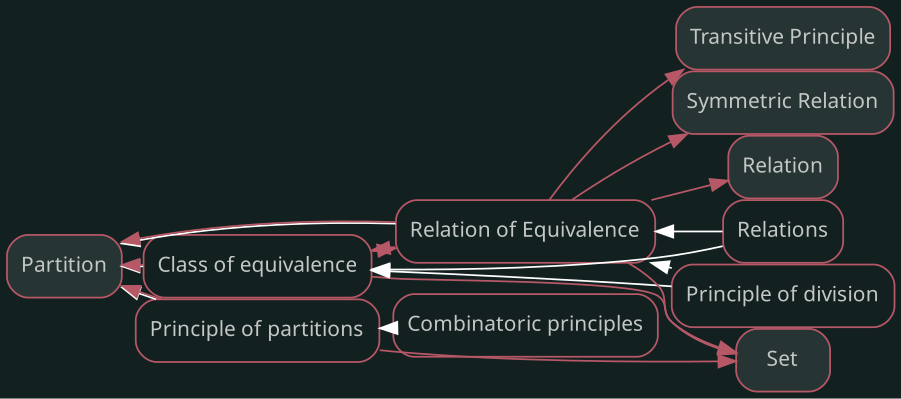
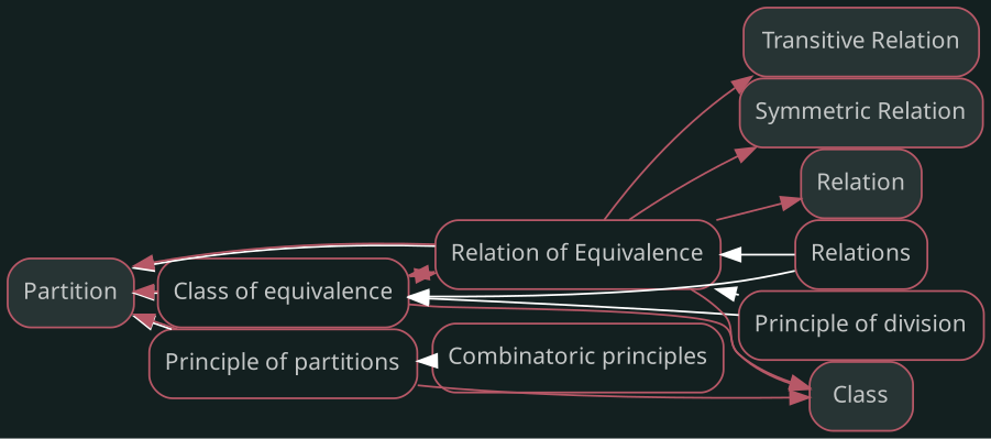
  digraph {
    bgcolor="#132020"
    nodesep=0
    rankdir=LR
    ranksep=0
    node [color="#b75867" fillcolor="#FFFFFF" fontcolor="#c4c7c7" fontname=sans fontsize="12px" labelfontname=sans shape=rectangle style=rounded]
    edge [color="#b75867"]
    n1 [fillcolor="#273434" label=Partition style="rounded,filled"]
    n2 [label="Class of equivalence"]
    n3 [label="Relation of Equivalence"]
    n4 [label="Principle of partitions"]
-   n5 [fillcolor="#273434" label=Set style="rounded,filled"]
+   n5 [fillcolor="#273434" label=Class style="rounded,filled"]
    n6 [label="Principle of division"]
    n7 [label=Relations]
-   n8 [fillcolor="#273434" label="Transitive Principle" style="rounded,filled"]
+   n8 [fillcolor="#273434" label="Transitive Relation" style="rounded,filled"]
    n9 [fillcolor="#273434" label="Symmetric Relation" style="rounded,filled"]
    n10 [fillcolor="#273434" label=Relation style="rounded,filled"]
    n11 [label="Combinatoric principles"]
    subgraph sub_1 {
    }
    subgraph sub_2 {
      n1
      n2
      n3
      n4
    }
    subgraph sub_3 {
      n1
      n2
      n3
      n5
    }
    subgraph sub_4 {
      n2
      n6
      n7
    }
    subgraph sub_5 {
      n1
      n2
      n3
      n5
      n8
      n9
      n10
    }
    subgraph sub_6 {
      n3
      n6
      n7
    }
    subgraph sub_7 {
      n1
      n4
      n5
    }
    subgraph sub_8 {
      n4
      n11
    }
    n1 -> n2 [color="#FFFFFF" dir=back]
    n1 -> n3 [color="#FFFFFF" dir=back]
    n1 -> n4 [color="#FFFFFF" dir=back]
    n2 -> n1
    n2 -> n3
    n2 -> n5
    n2 -> n6 [color="#FFFFFF" dir=back]
    n2 -> n7 [color="#FFFFFF" dir=back]
    n3 -> n1
    n3 -> n2
    n3 -> n5
    n3 -> n6 [color="#FFFFFF" dir=back]
    n3 -> n7 [color="#FFFFFF" dir=back]
    n3 -> n8
    n3 -> n9
    n3 -> n10
    n4 -> n1
    n4 -> n5
    n4 -> n11 [color="#FFFFFF" dir=back]
  }
